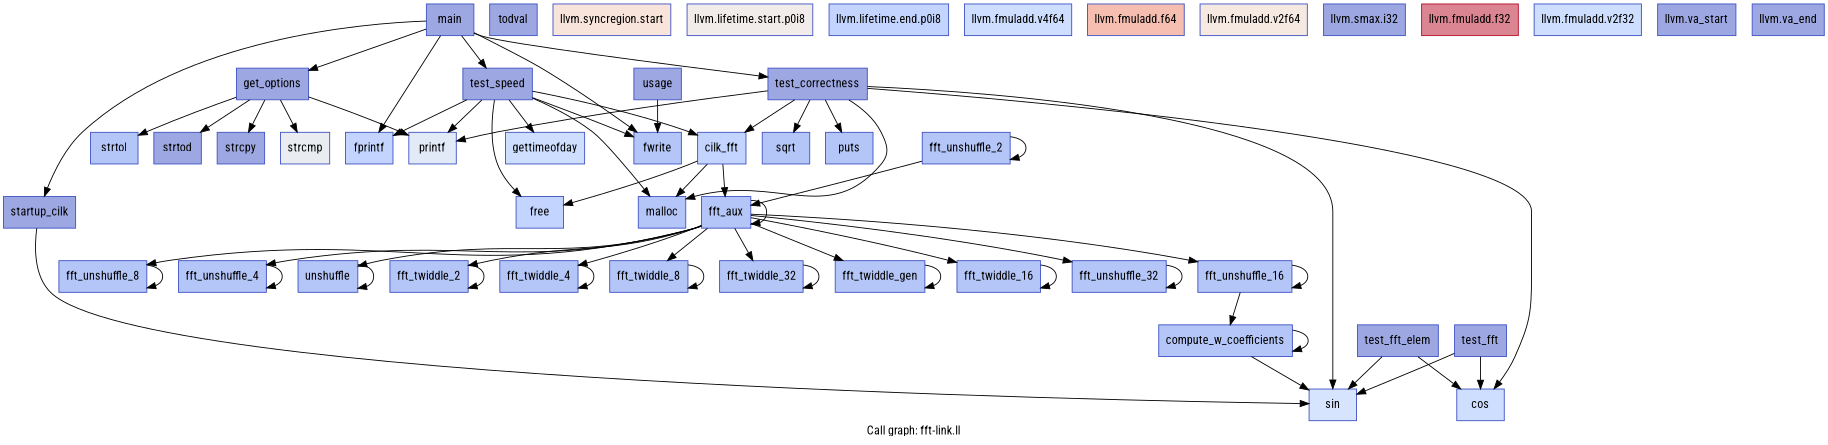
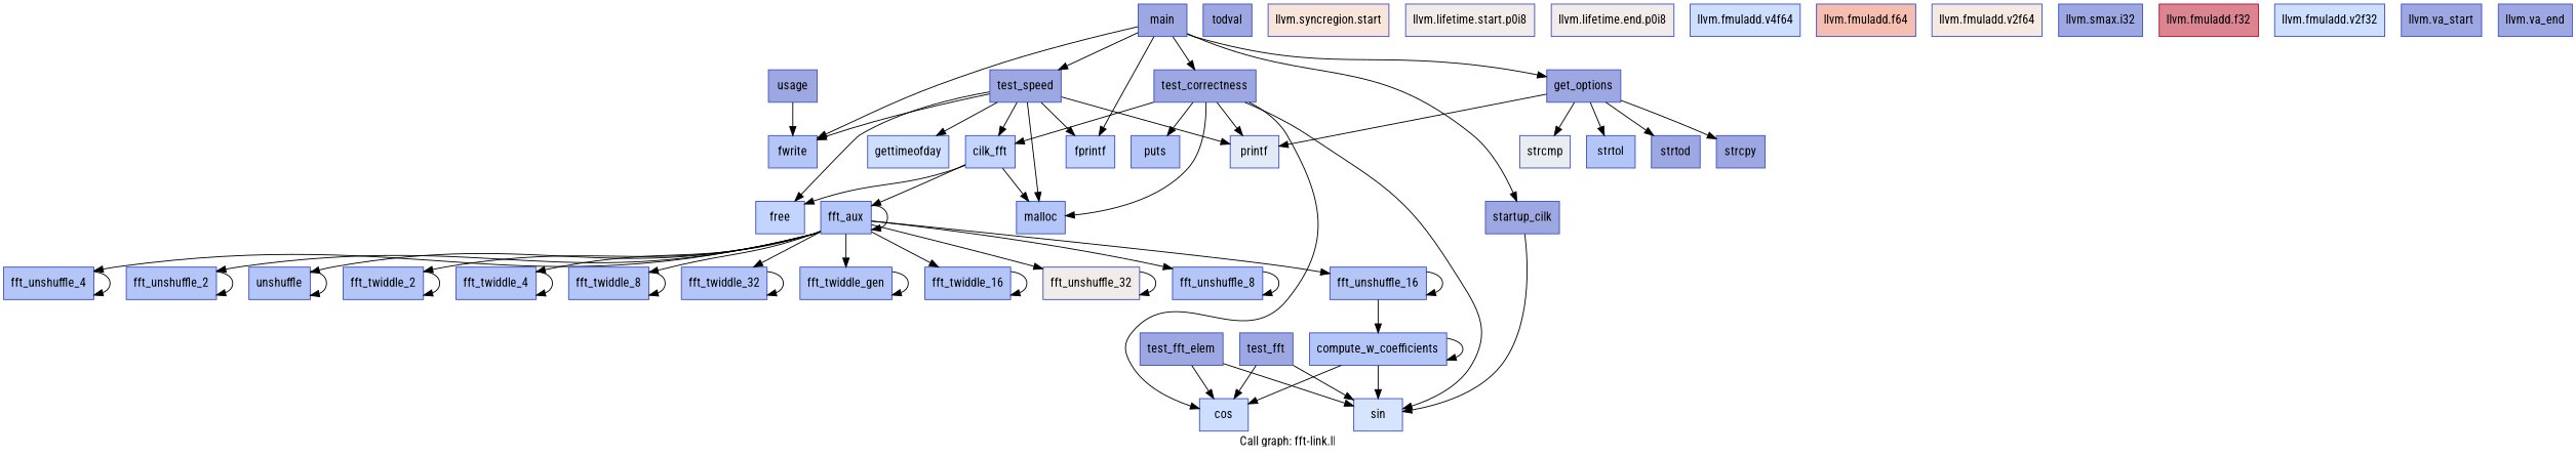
  digraph {
    fontname="Roboto Condensed"
    label="Call graph: fft-link.ll"
    node [color="#3d50c3ff" fillcolor="#6a8bef80" fontname="Roboto Condensed" shape=record style=filled]
    edge [fontname="Roboto Condensed"]
    n1 [fillcolor="#88abfd80" label="{cilk_fft}"]
    n2 [label="{malloc}"]
    n3 [label="{fft_aux}"]
    n4 [fillcolor="#88abfd80" label="{free}"]
    n5 [label="{compute_w_coefficients}"]
    n6 [fillcolor="#aec9fc80" label="{sin}"]
    n7 [fillcolor="#9ebeff80" label="{cos}"]
    n8 [label="{fft_twiddle_16}"]
-   n9 [label="{fft_unshuffle_32}"]
+   n9 [fillcolor="#e3d9d380" label="{fft_unshuffle_32}"]
    n10 [label="{fft_unshuffle_16}"]
    n11 [label="{fft_unshuffle_8}"]
    n12 [label="{fft_unshuffle_4}"]
    n13 [label="{fft_unshuffle_2}"]
    n14 [label="{unshuffle}"]
    n15 [label="{fft_twiddle_2}"]
    n16 [label="{fft_twiddle_4}"]
    n17 [label="{fft_twiddle_8}"]
    n18 [label="{fft_twiddle_32}"]
    n19 [label="{fft_twiddle_gen}"]
    n20 [fillcolor="#3d50c380" label="{todval}"]
    n21 [fillcolor="#3d50c380" label="{startup_cilk}"]
    n22 [fillcolor="#f2cab580" label="{llvm.syncregion.start}"]
    n23 [fillcolor="#e3d9d380" label="{llvm.lifetime.start.p0i8}"]
-   n24 [fillcolor="#88abfd80" label="{llvm.lifetime.end.p0i8}"]
+   n24 [fillcolor="#e3d9d380" label="{llvm.lifetime.end.p0i8}"]
    n25 [fillcolor="#9ebeff80" label="{llvm.fmuladd.v4f64}"]
    n26 [fillcolor="#ec7f6380" label="{llvm.fmuladd.f64}"]
    n27 [fillcolor="#ecd3c580" label="{llvm.fmuladd.v2f64}"]
    n28 [fillcolor="#3d50c380" label="{llvm.smax.i32}"]
    n29 [fillcolor="#9ebeff80" label="{gettimeofday}"]
    n30 [label="{fwrite}"]
    n31 [fillcolor="#88abfd80" label="{fprintf}"]
    n32 [fillcolor="#3d50c380" label="{usage}"]
    n33 [fillcolor="#3d50c380" label="{main}"]
    n34 [fillcolor="#3d50c380" label="{get_options}"]
    n35 [fillcolor="#3d50c380" label="{test_speed}"]
    n36 [fillcolor="#3d50c380" label="{test_correctness}"]
    n37 [fillcolor="#d4dbe680" label="{strcmp}"]
    n38 [label="{strtol}"]
    n39 [fillcolor="#c5d6f280" label="{printf}"]
    n40 [fillcolor="#3d50c380" label="{strtod}"]
    n41 [fillcolor="#3d50c380" label="{strcpy}"]
-   n42 [label="{sqrt}"]
    n43 [label="{puts}"]
    n44 [color="#b70d28ff" fillcolor="#b70d2880" label="{llvm.fmuladd.f32}"]
    n45 [fillcolor="#9ebeff80" label="{llvm.fmuladd.v2f32}"]
    n46 [fillcolor="#3d50c380" label="{test_fft_elem}"]
    n47 [fillcolor="#3d50c380" label="{test_fft}"]
    n48 [fillcolor="#3d50c380" label="{llvm.va_start}"]
    n49 [fillcolor="#3d50c380" label="{llvm.va_end}"]
    n1 -> n2
    n1 -> n3
    n1 -> n4
    n3 -> n3
    n3 -> n8
    n3 -> n9
    n3 -> n10
    n3 -> n11
    n3 -> n12
-   n13 -> n3
+   n3 -> n13
    n3 -> n14
    n3 -> n15
    n3 -> n16
    n3 -> n17
    n3 -> n18
    n3 -> n19
    n5 -> n5
    n5 -> n6
+   n5 -> n7
    n8 -> n8
    n9 -> n9
    n10 -> n5
    n10 -> n10
    n11 -> n11
    n12 -> n12
    n13 -> n13
    n14 -> n14
    n15 -> n15
    n16 -> n16
    n17 -> n17
    n18 -> n18
    n19 -> n19
    n21 -> n6
    n32 -> n30
    n33 -> n21
    n33 -> n30
    n33 -> n31
    n33 -> n34
    n33 -> n35
    n33 -> n36
    n34 -> n37
    n34 -> n38
    n34 -> n39
    n34 -> n40
    n34 -> n41
    n35 -> n1
    n35 -> n2
    n35 -> n4
    n35 -> n29
    n35 -> n30
    n35 -> n31
    n35 -> n39
    n36 -> n1
    n36 -> n2
    n36 -> n6
    n36 -> n7
    n36 -> n39
-   n36 -> n42
    n36 -> n43
    n46 -> n6
    n46 -> n7
    n47 -> n6
    n47 -> n7
  }
